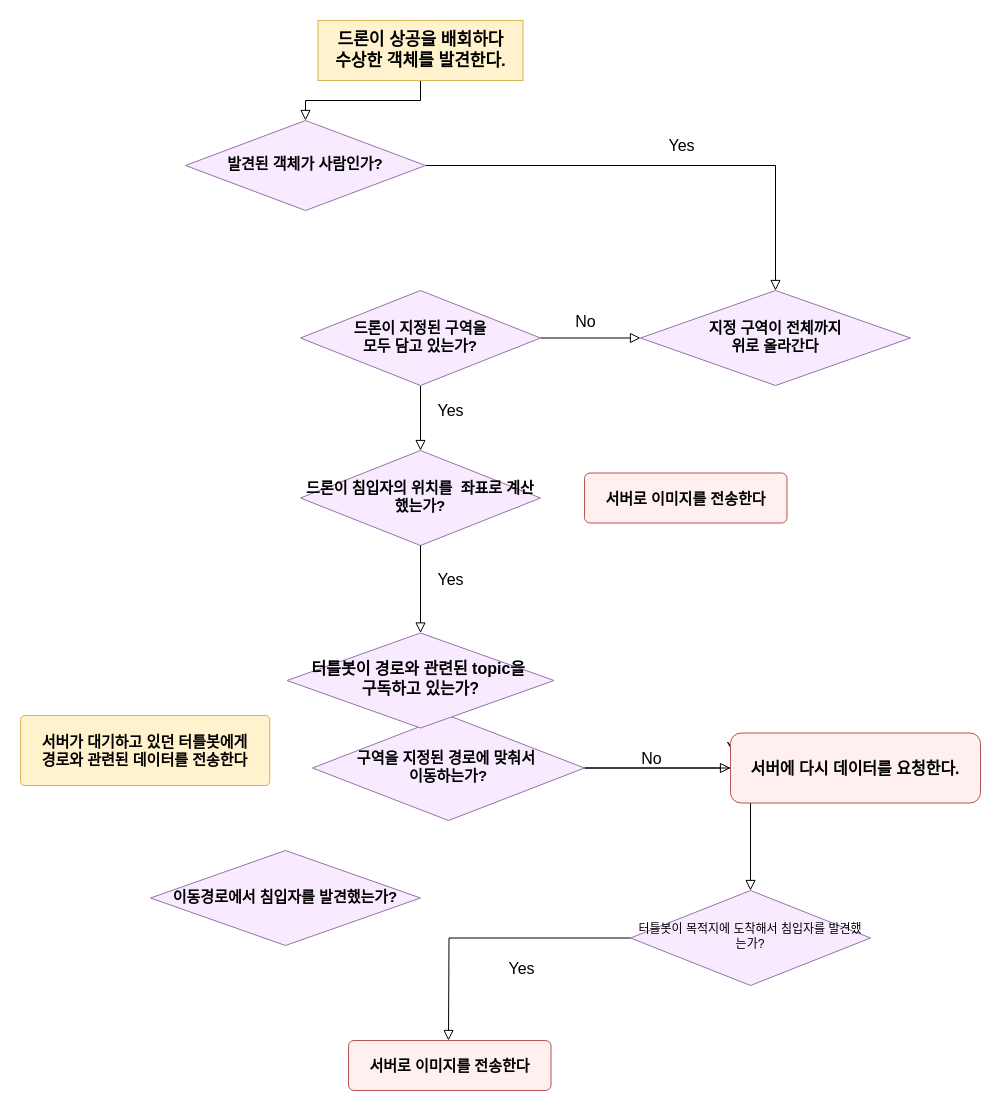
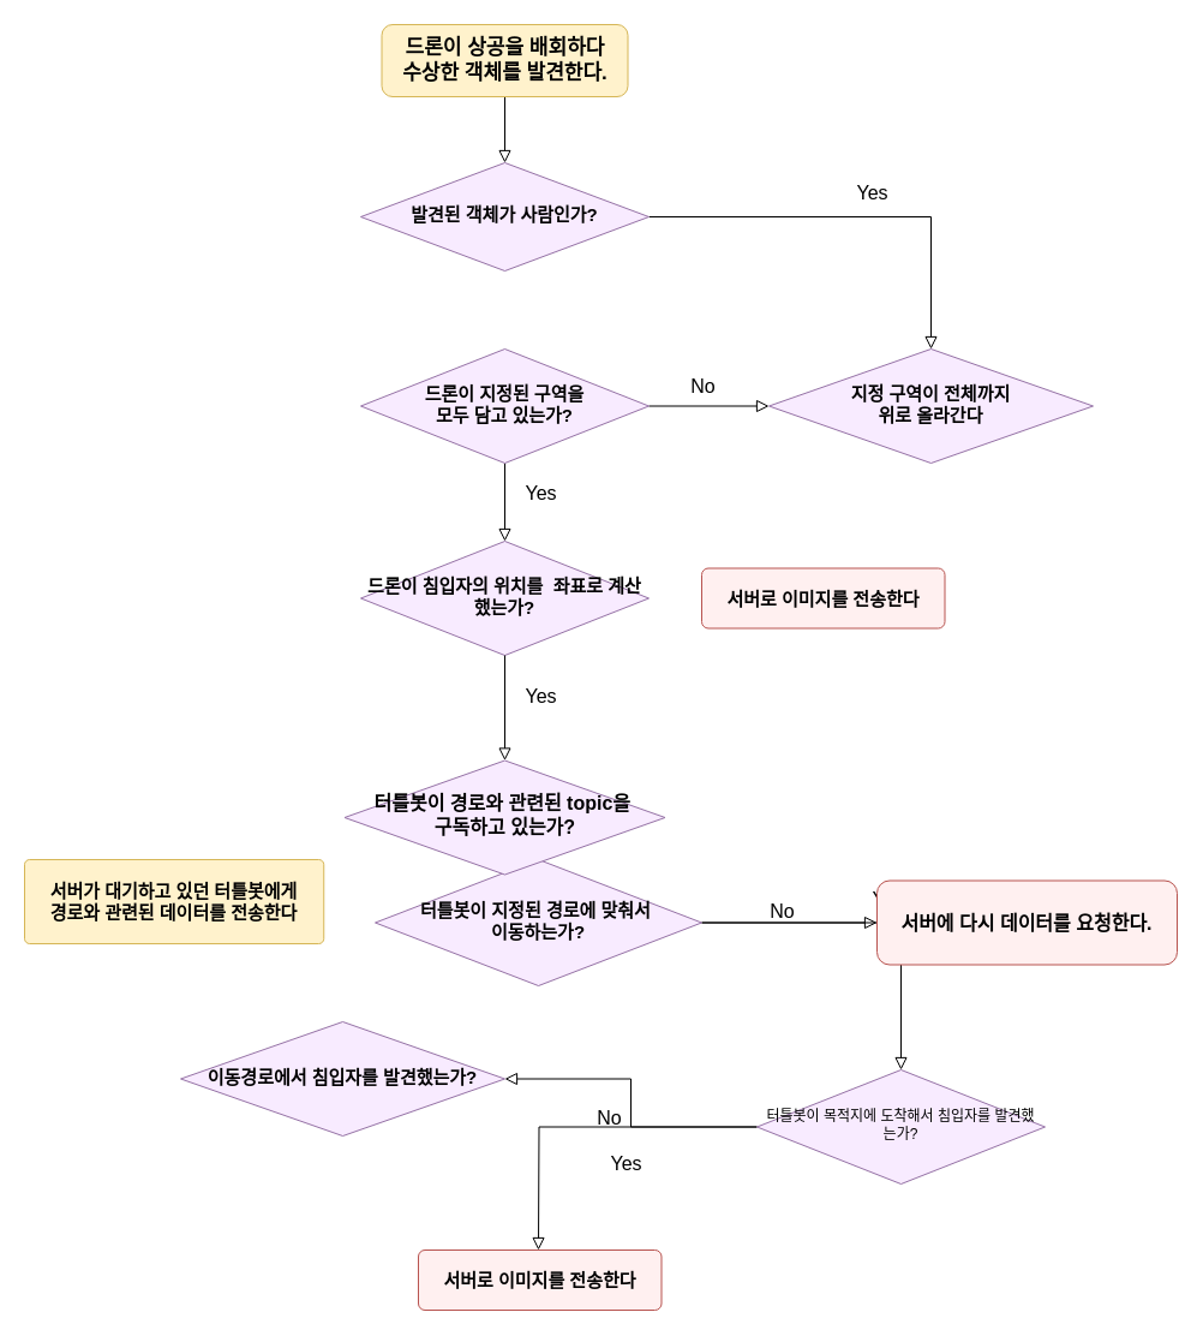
  <mxCell id="0" />
  <mxCell id="1" parent="0" />
  <mxCell id="2" value="" style="rounded=0;html=1;jettySize=auto;orthogonalLoop=1;fontSize=11;endArrow=block;endFill=0;endSize=8;strokeWidth=1;shadow=0;labelBackgroundColor=none;edgeStyle=orthogonalEdgeStyle;" parent="1" source="3" target="5" edge="1"><mxGeometry relative="1" as="geometry" /></mxCell>
- <mxCell id="3" value="&lt;font style=&quot;font-size: 17px&quot;&gt;&lt;b&gt;드론이 상공을 배회하다 &lt;br&gt;수상한 객체를 발견한다.&lt;/b&gt;&lt;/font&gt;" style="whiteSpace=wrap;html=1;fontSize=12;glass=0;strokeWidth=1;shadow=0;strokeColor=#d6b656;fillColor=#fff2cc;rounded=0;" parent="1" vertex="1"><mxGeometry x="317.5" y="20" width="205" height="60" as="geometry" /></mxCell>
+ <mxCell id="3" value="&lt;font style=&quot;font-size: 17px&quot;&gt;&lt;b&gt;드론이 상공을 배회하다 &lt;br&gt;수상한 객체를 발견한다.&lt;/b&gt;&lt;/font&gt;" style="rounded=1;whiteSpace=wrap;html=1;fontSize=12;glass=0;strokeWidth=1;shadow=0;strokeColor=#d6b656;fillColor=#fff2cc;" parent="1" vertex="1"><mxGeometry x="317.5" y="20" width="205" height="60" as="geometry" /></mxCell>
  <mxCell id="4" value="&lt;font style=&quot;font-size: 16px&quot;&gt;Yes&lt;/font&gt;" style="rounded=0;html=1;jettySize=auto;orthogonalLoop=1;fontSize=11;endArrow=block;endFill=0;endSize=8;strokeWidth=1;shadow=0;labelBackgroundColor=none;edgeStyle=orthogonalEdgeStyle;" parent="1" source="5" target="10" edge="1"><mxGeometry x="0.077" y="20" relative="1" as="geometry"><mxPoint as="offset" /></mxGeometry></mxCell>
- <mxCell id="5" value="&lt;font style=&quot;font-size: 15px&quot;&gt;&lt;b&gt;발견된 객체가 사람인가?&lt;/b&gt;&lt;/font&gt;" style="rhombus;whiteSpace=wrap;html=1;shadow=0;fontFamily=Helvetica;fontSize=12;align=center;strokeWidth=1;spacing=6;spacingTop=-4;strokeColor=#9673a6;fillColor=#F8EBFF;" parent="1" vertex="1"><mxGeometry x="185" y="120" width="240" height="90" as="geometry" /></mxCell>
+ <mxCell id="5" value="&lt;font style=&quot;font-size: 15px&quot;&gt;&lt;b&gt;발견된 객체가 사람인가?&lt;/b&gt;&lt;/font&gt;" style="rhombus;whiteSpace=wrap;html=1;shadow=0;fontFamily=Helvetica;fontSize=12;align=center;strokeWidth=1;spacing=6;spacingTop=-4;strokeColor=#9673a6;fillColor=#F8EBFF;" parent="1" vertex="1"><mxGeometry x="300" y="135" width="240" height="90" as="geometry" /></mxCell>
  <mxCell id="6" value="&lt;font style=&quot;font-size: 16px&quot;&gt;Yes&lt;/font&gt;" style="rounded=0;html=1;jettySize=auto;orthogonalLoop=1;fontSize=11;endArrow=block;endFill=0;endSize=8;strokeWidth=1;shadow=0;labelBackgroundColor=none;edgeStyle=orthogonalEdgeStyle;" parent="1" source="8" edge="1"><mxGeometry x="-0.231" y="30" relative="1" as="geometry"><mxPoint as="offset" /><mxPoint x="420" y="450" as="targetPoint" /></mxGeometry></mxCell>
  <mxCell id="7" value="&lt;font style=&quot;font-size: 16px&quot;&gt;No&lt;/font&gt;" style="edgeStyle=orthogonalEdgeStyle;rounded=0;html=1;jettySize=auto;orthogonalLoop=1;fontSize=11;endArrow=block;endFill=0;endSize=8;strokeWidth=1;shadow=0;labelBackgroundColor=none;" parent="1" source="8" target="10" edge="1"><mxGeometry x="-0.091" y="18" relative="1" as="geometry"><mxPoint y="1" as="offset" /></mxGeometry></mxCell>
  <mxCell id="8" value="&lt;font style=&quot;font-size: 15px&quot;&gt;&lt;b&gt;드론이 지정된 구역을 &lt;br&gt;모두 담고 있는가?&lt;/b&gt;&lt;/font&gt;" style="rhombus;whiteSpace=wrap;html=1;shadow=0;fontFamily=Helvetica;fontSize=12;align=center;strokeWidth=1;spacing=6;spacingTop=-4;strokeColor=#9673a6;fillColor=#F8EBFF;" parent="1" vertex="1"><mxGeometry x="300" y="290" width="240" height="95" as="geometry" /></mxCell>
  <mxCell id="9" value="&lt;font style=&quot;font-size: 15px&quot;&gt;&lt;b&gt;서버로 이미지를 전송한다&lt;/b&gt;&lt;/font&gt;" style="rounded=1;whiteSpace=wrap;html=1;fontSize=12;glass=0;strokeWidth=1;shadow=0;arcSize=11;strokeColor=#b85450;fillColor=#FFF0F0;" parent="1" vertex="1"><mxGeometry x="584" y="472.5" width="202.5" height="50" as="geometry" /></mxCell>
  <mxCell id="10" value="&lt;font style=&quot;font-size: 15px&quot;&gt;&lt;b&gt;지정 구역이 전체까지 &lt;br&gt;위로 올라간다&lt;/b&gt;&lt;/font&gt;" style="rhombus;whiteSpace=wrap;html=1;shadow=0;fontFamily=Helvetica;fontSize=12;align=center;strokeWidth=1;spacing=6;spacingTop=-4;strokeColor=#9673a6;fillColor=#F8EBFF;" vertex="1" parent="1"><mxGeometry x="640" y="290" width="270" height="95" as="geometry" /></mxCell>
  <mxCell id="11" value="&lt;b&gt;&lt;font style=&quot;font-size: 15px&quot;&gt;서버가 대기하고 있던 터틀봇에게 &lt;br&gt;경로와 관련된 데이터를 전송한다&lt;/font&gt;&lt;/b&gt;" style="rounded=1;whiteSpace=wrap;html=1;fontSize=12;glass=0;strokeWidth=1;shadow=0;strokeColor=#d6b656;fillColor=#fff2cc;arcSize=6;" vertex="1" parent="1"><mxGeometry x="20" y="715" width="249.25" height="70" as="geometry" /></mxCell>
  <mxCell id="12" value="&lt;font style=&quot;font-size: 16px&quot;&gt;Yes&lt;/font&gt;" style="rounded=0;html=1;jettySize=auto;orthogonalLoop=1;fontSize=11;endArrow=block;endFill=0;endSize=8;strokeWidth=1;shadow=0;labelBackgroundColor=none;edgeStyle=orthogonalEdgeStyle;" edge="1" source="14" target="18" parent="1"><mxGeometry x="0.077" y="20" relative="1" as="geometry"><mxPoint as="offset" /></mxGeometry></mxCell>
  <mxCell id="13" value="&lt;font style=&quot;font-size: 16px&quot;&gt;No&lt;/font&gt;" style="edgeStyle=orthogonalEdgeStyle;rounded=0;html=1;jettySize=auto;orthogonalLoop=1;fontSize=11;endArrow=block;endFill=0;endSize=8;strokeWidth=1;shadow=0;labelBackgroundColor=none;" edge="1" source="14" target="15" parent="1"><mxGeometry x="-0.077" y="10" relative="1" as="geometry"><mxPoint as="offset" /></mxGeometry></mxCell>
- <mxCell id="14" value="&lt;span style=&quot;font-size: 15px&quot;&gt;&lt;b&gt;구역을 지정된 경로에 맞춰서&amp;nbsp;&lt;br&gt;이동하는가?&lt;br&gt;&lt;/b&gt;&lt;/span&gt;" style="rhombus;whiteSpace=wrap;html=1;shadow=0;fontFamily=Helvetica;fontSize=12;align=center;strokeWidth=1;spacing=6;spacingTop=-4;strokeColor=#9673a6;fillColor=#F8EBFF;" vertex="1" parent="1"><mxGeometry x="312" y="715" width="272" height="105" as="geometry" /></mxCell>
+ <mxCell id="14" value="&lt;span style=&quot;font-size: 15px&quot;&gt;&lt;b&gt;터틀봇이 지정된 경로에 맞춰서&amp;nbsp;&lt;br&gt;이동하는가?&lt;br&gt;&lt;/b&gt;&lt;/span&gt;" style="rhombus;whiteSpace=wrap;html=1;shadow=0;fontFamily=Helvetica;fontSize=12;align=center;strokeWidth=1;spacing=6;spacingTop=-4;strokeColor=#9673a6;fillColor=#F8EBFF;" vertex="1" parent="1"><mxGeometry x="312" y="715" width="272" height="105" as="geometry" /></mxCell>
  <mxCell id="15" value="&lt;span style=&quot;font-size: 16px&quot;&gt;&lt;b&gt;서버에 다시 데이터를 요청한다.&lt;/b&gt;&lt;/span&gt;" style="rounded=1;whiteSpace=wrap;html=1;fontSize=12;glass=0;strokeWidth=1;shadow=0;fillColor=#FFF0F0;strokeColor=#B85450;" vertex="1" parent="1"><mxGeometry x="730" y="732.5" width="250" height="70" as="geometry" /></mxCell>
  <mxCell id="16" value="&lt;font style=&quot;font-size: 16px&quot;&gt;Yes&lt;/font&gt;" style="rounded=0;html=1;jettySize=auto;orthogonalLoop=1;fontSize=11;endArrow=block;endFill=0;endSize=8;strokeWidth=1;shadow=0;labelBackgroundColor=none;edgeStyle=orthogonalEdgeStyle;" edge="1" source="18" parent="1"><mxGeometry x="-0.231" y="30" relative="1" as="geometry"><mxPoint as="offset" /><mxPoint x="448" y="1040" as="targetPoint" /></mxGeometry></mxCell>
+ <mxCell id="17" value="&lt;font style=&quot;font-size: 16px&quot;&gt;No&lt;/font&gt;" style="edgeStyle=orthogonalEdgeStyle;rounded=0;html=1;jettySize=auto;orthogonalLoop=1;fontSize=11;endArrow=block;endFill=0;endSize=8;strokeWidth=1;shadow=0;labelBackgroundColor=none;" edge="1" source="18" target="20" parent="1"><mxGeometry x="-0.091" y="18" relative="1" as="geometry"><mxPoint y="1" as="offset" /></mxGeometry></mxCell>
  <mxCell id="18" value="터틀봇이 목적지에 도착해서 침입자를 발견했는가?" style="rhombus;whiteSpace=wrap;html=1;shadow=0;fontFamily=Helvetica;fontSize=12;align=center;strokeWidth=1;spacing=6;spacingTop=-4;strokeColor=#9673a6;fillColor=#F8EBFF;" vertex="1" parent="1"><mxGeometry x="630" y="890" width="240" height="95" as="geometry" /></mxCell>
  <mxCell id="19" value="&lt;font style=&quot;font-size: 15px&quot;&gt;&lt;b&gt;서버로 이미지를 전송한다&lt;/b&gt;&lt;/font&gt;" style="rounded=1;whiteSpace=wrap;html=1;fontSize=12;glass=0;strokeWidth=1;shadow=0;arcSize=11;strokeColor=#b85450;fillColor=#FFF0F0;" vertex="1" parent="1"><mxGeometry x="348" y="1040" width="202.5" height="50" as="geometry" /></mxCell>
  <mxCell id="20" value="&lt;font style=&quot;font-size: 15px&quot;&gt;&lt;b&gt;이동경로에서 침입자를 발견했는가?&lt;/b&gt;&lt;/font&gt;" style="rhombus;whiteSpace=wrap;html=1;shadow=0;fontFamily=Helvetica;fontSize=12;align=center;strokeWidth=1;spacing=6;spacingTop=-4;strokeColor=#9673a6;fillColor=#F8EBFF;" vertex="1" parent="1"><mxGeometry x="150" y="850" width="270" height="95" as="geometry" /></mxCell>
  <mxCell id="21" value="&lt;font style=&quot;font-size: 16px&quot;&gt;&lt;b&gt;터틀봇이 경로와 관련된 topic을&amp;nbsp;&lt;br&gt;구독하고 있는가?&lt;/b&gt;&lt;/font&gt;" style="rhombus;whiteSpace=wrap;html=1;shadow=0;fontFamily=Helvetica;fontSize=12;align=center;strokeWidth=1;spacing=6;spacingTop=-4;strokeColor=#9673a6;fillColor=#F8EBFF;" vertex="1" parent="1"><mxGeometry x="286.5" y="632.5" width="267" height="95" as="geometry" /></mxCell>
  <mxCell id="22" value="&lt;font style=&quot;font-size: 15px&quot;&gt;&lt;b&gt;드론이 침입자의 위치를&amp;nbsp; 좌표로 계산했는가?&lt;br&gt;&lt;/b&gt;&lt;/font&gt;" style="rhombus;whiteSpace=wrap;html=1;shadow=0;fontFamily=Helvetica;fontSize=12;align=center;strokeWidth=1;spacing=6;spacingTop=-4;strokeColor=#9673a6;fillColor=#F8EBFF;" vertex="1" parent="1"><mxGeometry x="300" y="450" width="240" height="95" as="geometry" /></mxCell>
  <mxCell id="23" value="&lt;font style=&quot;font-size: 16px&quot;&gt;Yes&lt;/font&gt;" style="rounded=0;html=1;jettySize=auto;orthogonalLoop=1;fontSize=11;endArrow=block;endFill=0;endSize=8;strokeWidth=1;shadow=0;labelBackgroundColor=none;edgeStyle=orthogonalEdgeStyle;entryX=0.5;entryY=0;entryDx=0;entryDy=0;exitX=0.5;exitY=1;exitDx=0;exitDy=0;" edge="1" parent="1" source="22" target="21"><mxGeometry x="-0.231" y="30" relative="1" as="geometry"><mxPoint as="offset" /><mxPoint x="430" y="478" as="sourcePoint" /><mxPoint x="430" y="543" as="targetPoint" /></mxGeometry></mxCell>
